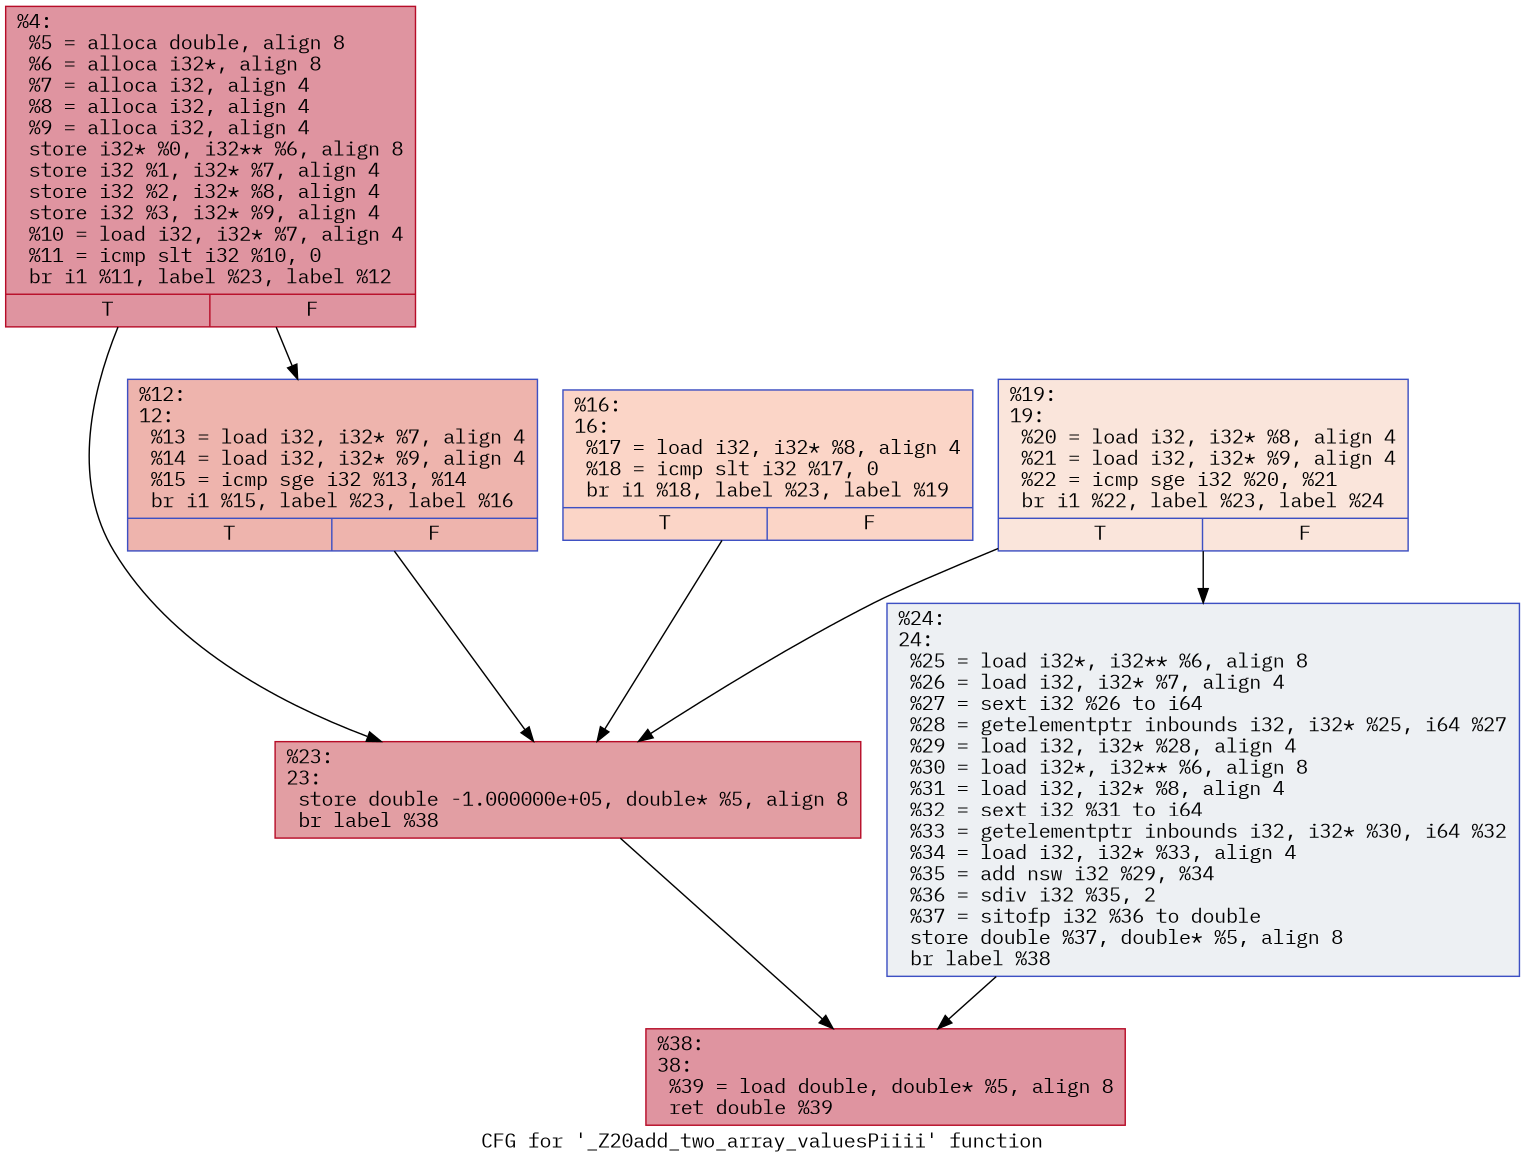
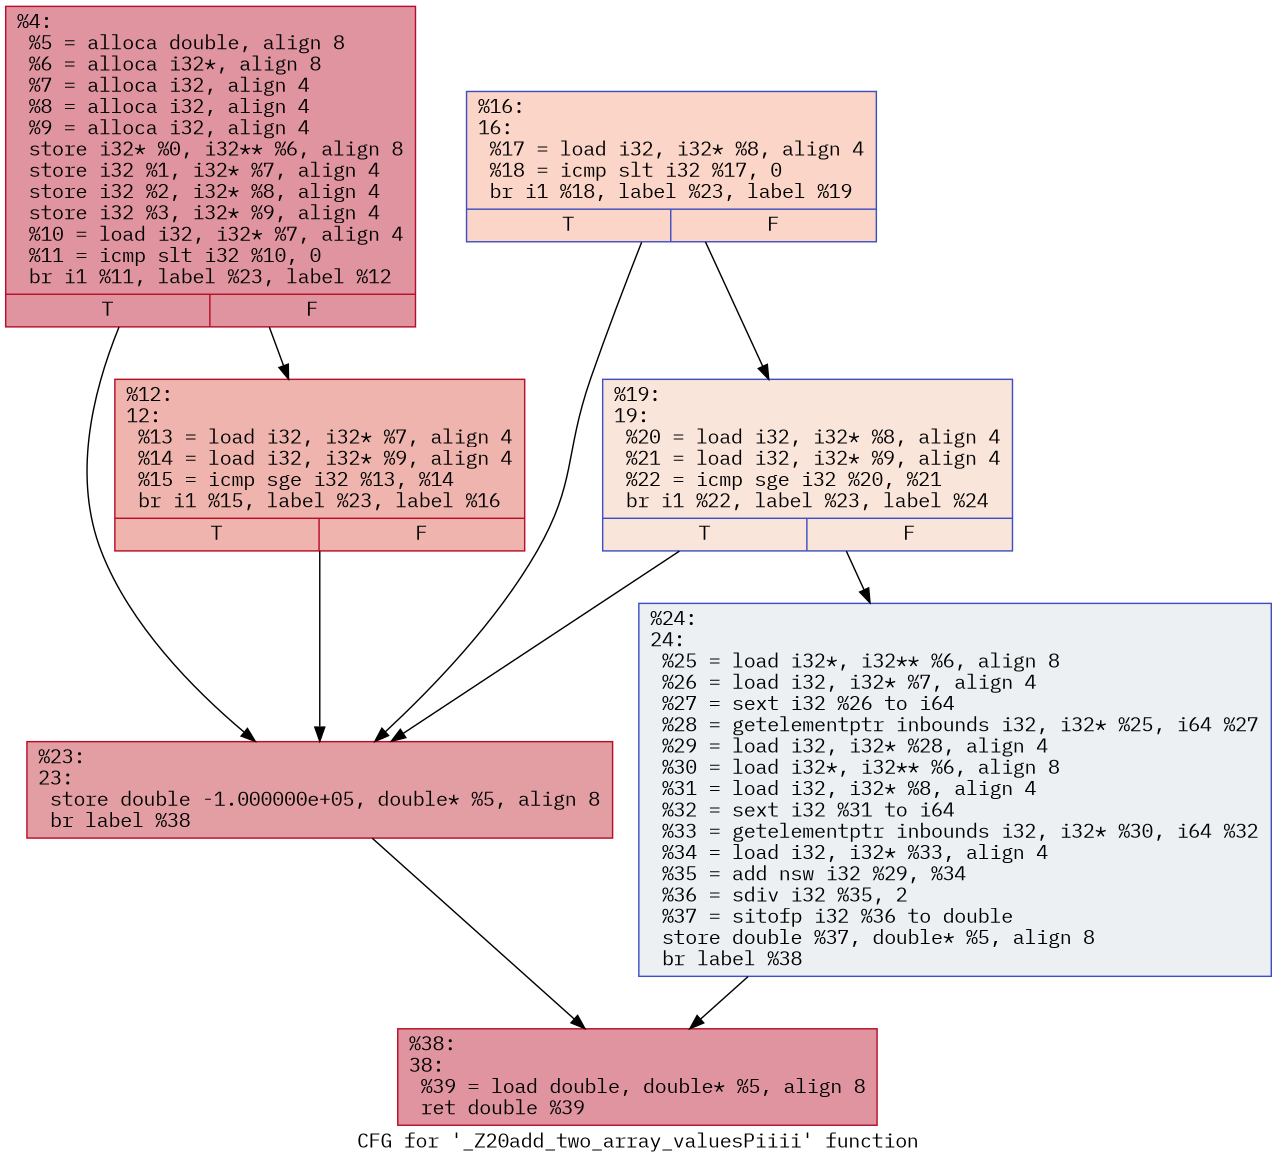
  digraph {
    fontname="IBM Plex Mono"
    label="CFG for '_Z20add_two_array_valuesPiiii' function"
    node [color="#b70d28ff" fillcolor="#b70d2870" fontname="IBM Plex Mono" shape=record style=filled]
    edge [fontname="IBM Plex Mono"]
    n1 [label="{%4:\l  %5 = alloca double, align 8\l  %6 = alloca i32*, align 8\l  %7 = alloca i32, align 4\l  %8 = alloca i32, align 4\l  %9 = alloca i32, align 4\l  store i32* %0, i32** %6, align 8\l  store i32 %1, i32* %7, align 4\l  store i32 %2, i32* %8, align 4\l  store i32 %3, i32* %9, align 4\l  %10 = load i32, i32* %7, align 4\l  %11 = icmp slt i32 %10, 0\l  br i1 %11, label %23, label %12\l|{<s0>T|<s1>F}}"]
    n2 [fillcolor="#be242e70" label="{%23:\l23:                                               \l  store double -1.000000e+05, double* %5, align 8\l  br label %38\l}"]
-   n3 [color="#3d50c3ff" fillcolor="#d8564670" label="{%12:\l12:                                               \l  %13 = load i32, i32* %7, align 4\l  %14 = load i32, i32* %9, align 4\l  %15 = icmp sge i32 %13, %14\l  br i1 %15, label %23, label %16\l|{<s0>T|<s1>F}}"]
+   n3 [fillcolor="#d8564670" label="{%12:\l12:                                               \l  %13 = load i32, i32* %7, align 4\l  %14 = load i32, i32* %9, align 4\l  %15 = icmp sge i32 %13, %14\l  br i1 %15, label %23, label %16\l|{<s0>T|<s1>F}}"]
    n4 [label="{%38:\l38:                                               \l  %39 = load double, double* %5, align 8\l  ret double %39\l}"]
    n5 [color="#3d50c3ff" fillcolor="#f5a08170" label="{%16:\l16:                                               \l  %17 = load i32, i32* %8, align 4\l  %18 = icmp slt i32 %17, 0\l  br i1 %18, label %23, label %19\l|{<s0>T|<s1>F}}"]
    n6 [color="#3d50c3ff" fillcolor="#f4c5ad70" label="{%19:\l19:                                               \l  %20 = load i32, i32* %8, align 4\l  %21 = load i32, i32* %9, align 4\l  %22 = icmp sge i32 %20, %21\l  br i1 %22, label %23, label %24\l|{<s0>T|<s1>F}}"]
    n7 [color="#3d50c3ff" fillcolor="#d6dce470" label="{%24:\l24:                                               \l  %25 = load i32*, i32** %6, align 8\l  %26 = load i32, i32* %7, align 4\l  %27 = sext i32 %26 to i64\l  %28 = getelementptr inbounds i32, i32* %25, i64 %27\l  %29 = load i32, i32* %28, align 4\l  %30 = load i32*, i32** %6, align 8\l  %31 = load i32, i32* %8, align 4\l  %32 = sext i32 %31 to i64\l  %33 = getelementptr inbounds i32, i32* %30, i64 %32\l  %34 = load i32, i32* %33, align 4\l  %35 = add nsw i32 %29, %34\l  %36 = sdiv i32 %35, 2\l  %37 = sitofp i32 %36 to double\l  store double %37, double* %5, align 8\l  br label %38\l}"]
    n1 -> n2
    n1 -> n3
    n2 -> n4
    n3 -> n2
    n5 -> n2
+   n5 -> n6
    n6 -> n2
    n6 -> n7
    n7 -> n4
  }
